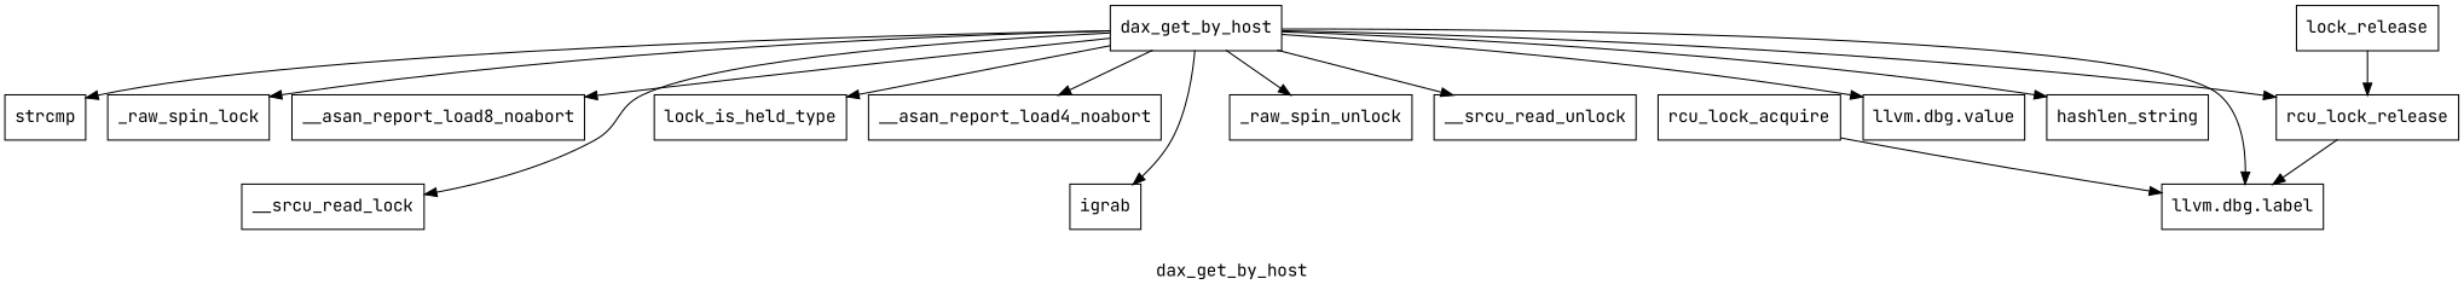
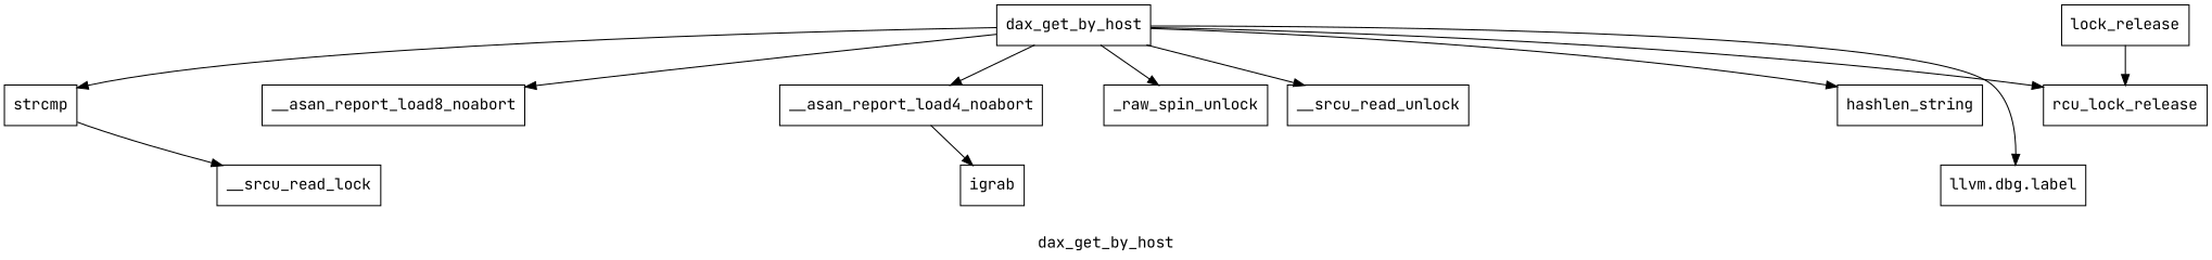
  digraph {
    fontname="JetBrains Mono"
    label=dax_get_by_host
    node [fontname="JetBrains Mono" shape=record]
    edge [fontname="JetBrains Mono"]
    n1 [label="{dax_get_by_host}"]
-   n2 [label="{llvm.dbg.value}"]
    n3 [label="{hashlen_string}"]
    n4 [label="{__srcu_read_lock}"]
-   n5 [label="{_raw_spin_lock}"]
    n6 [label="{__asan_report_load8_noabort}"]
    n7 [label="{__asan_report_load4_noabort}"]
-   n8 [label="{lock_is_held_type}"]
    n9 [label="{strcmp}"]
    n10 [label="{igrab}"]
    n11 [label="{_raw_spin_unlock}"]
    n12 [label="{rcu_lock_release}"]
    n13 [label="{__srcu_read_unlock}"]
    n14 [label="{llvm.dbg.label}"]
-   n15 [label="{rcu_lock_acquire}"]
    n16 [label="{lock_release}"]
-   n1 -> n2
    n1 -> n3
-   n1 -> n4
-   n1 -> n5
+   n9 -> n4
    n1 -> n6
    n1 -> n7
-   n1 -> n8
    n1 -> n9
-   n1 -> n10
+   n7 -> n10
    n1 -> n11
    n1 -> n12
    n1 -> n13
    n1 -> n14
-   n12 -> n14
-   n15 -> n14
    n16 -> n12
  }
